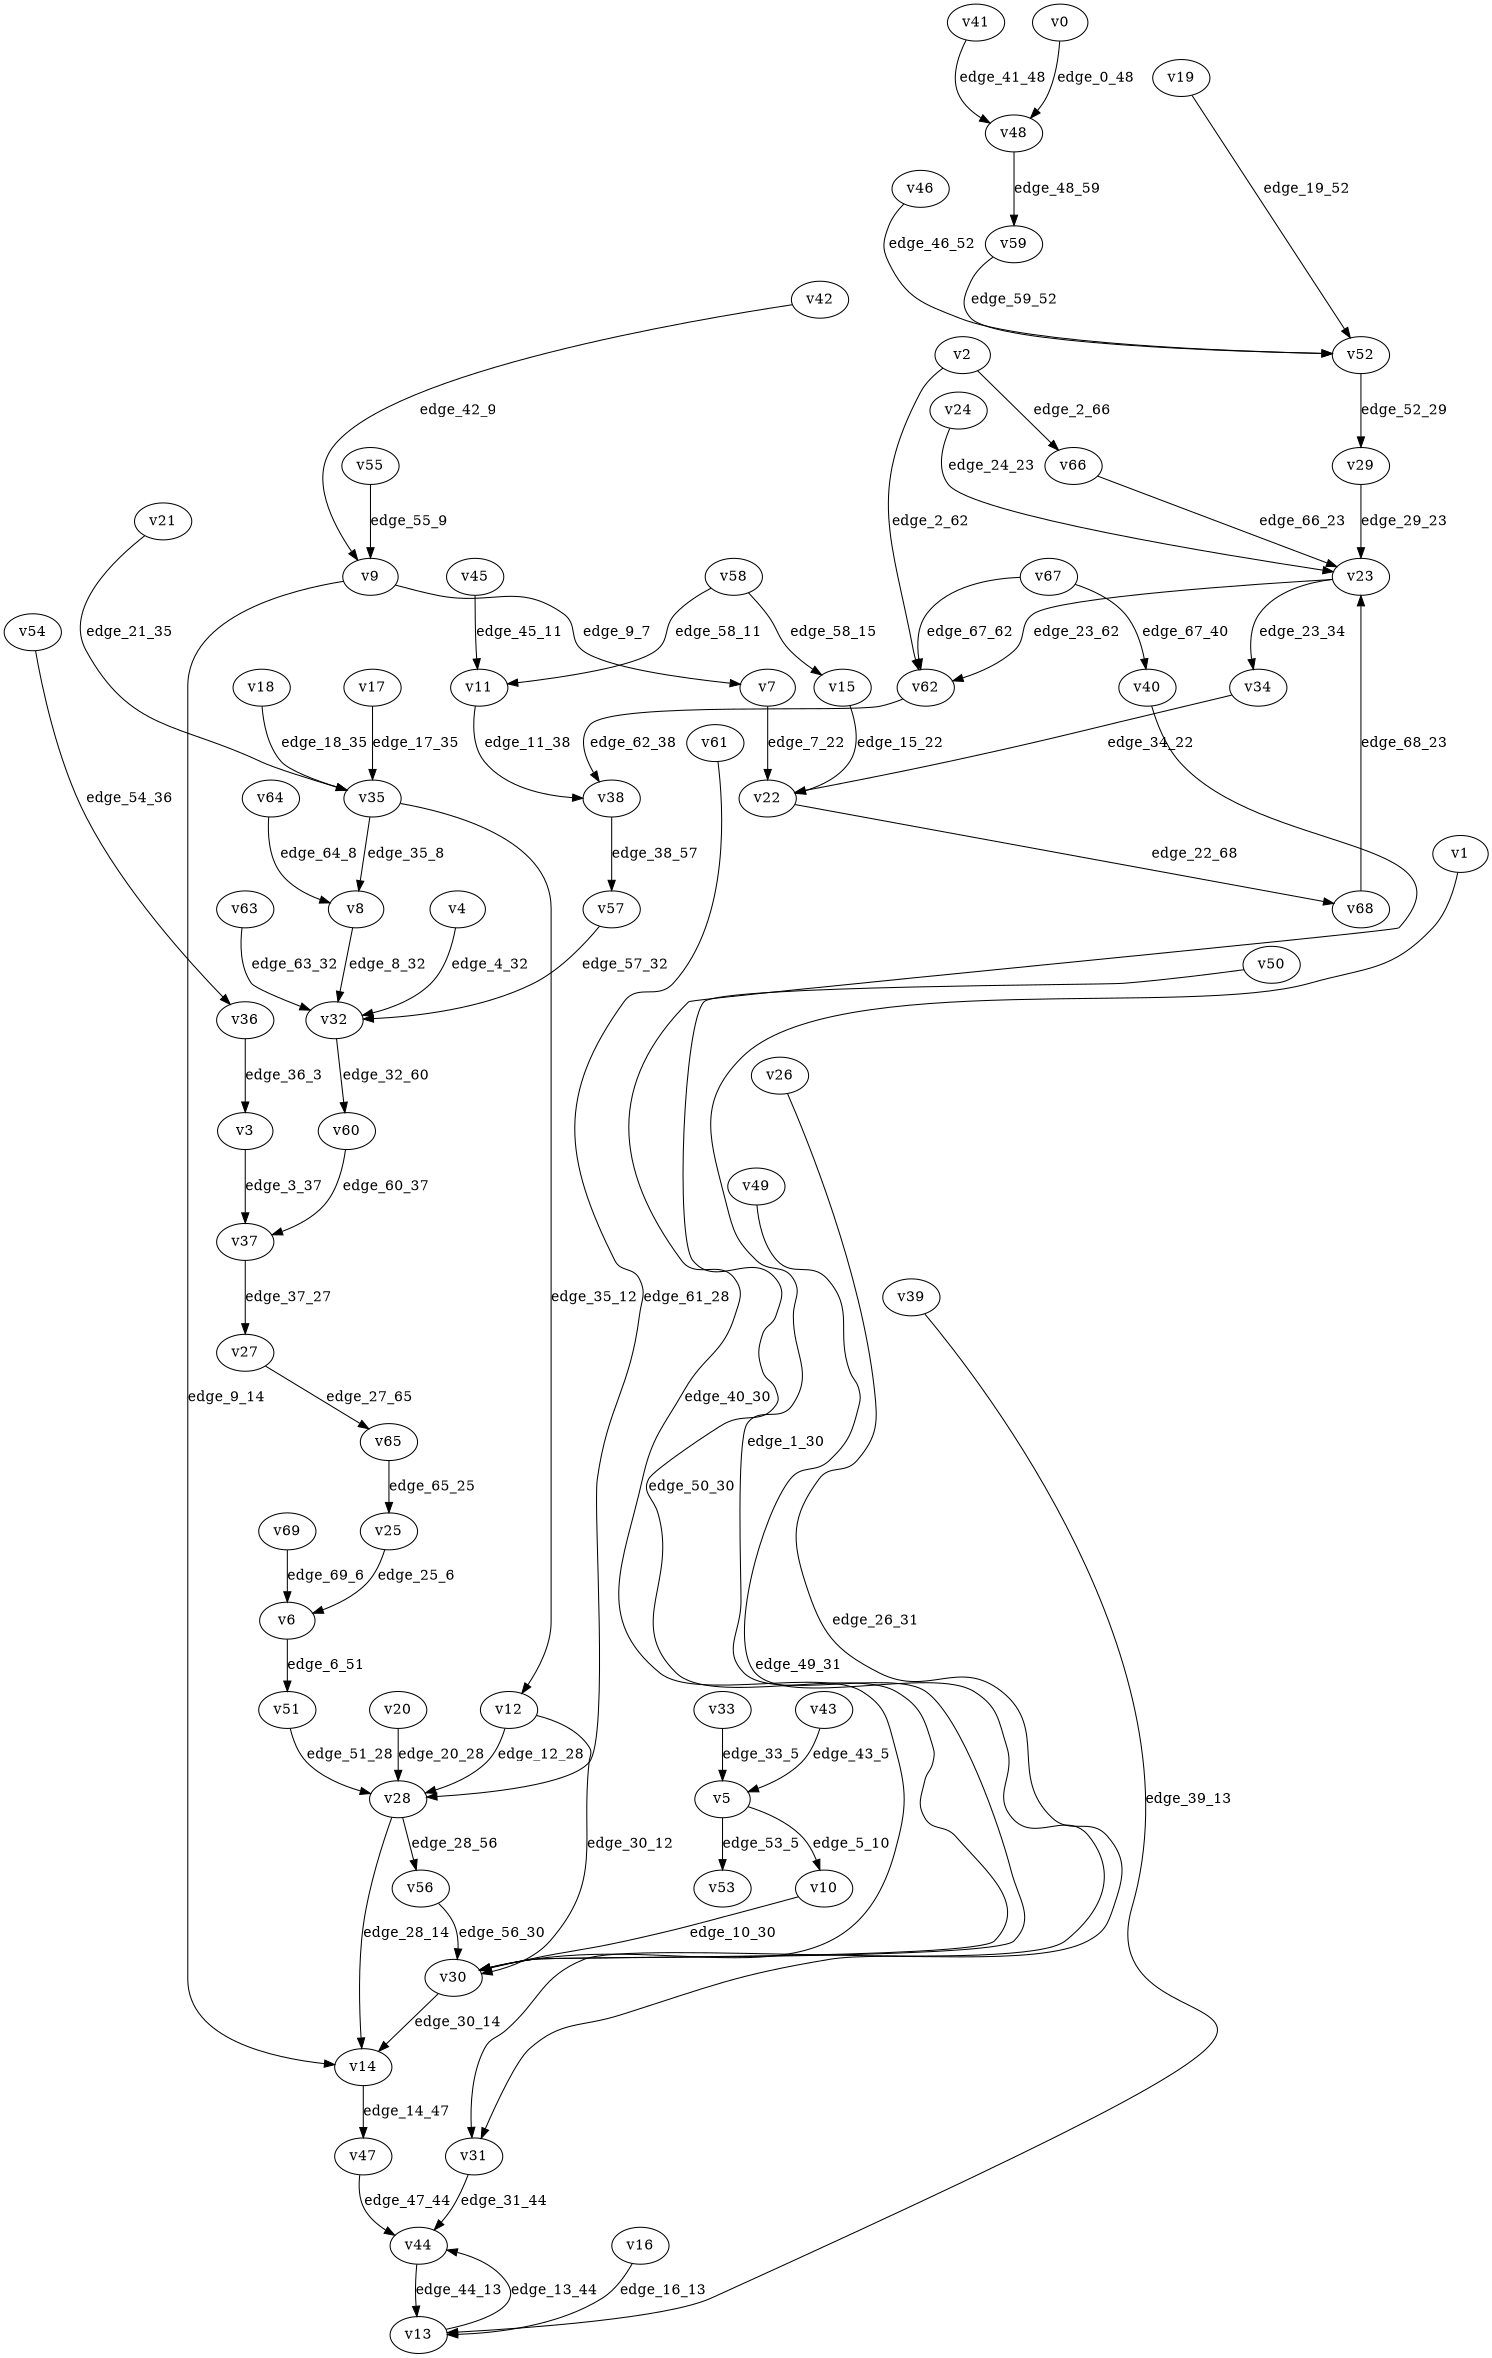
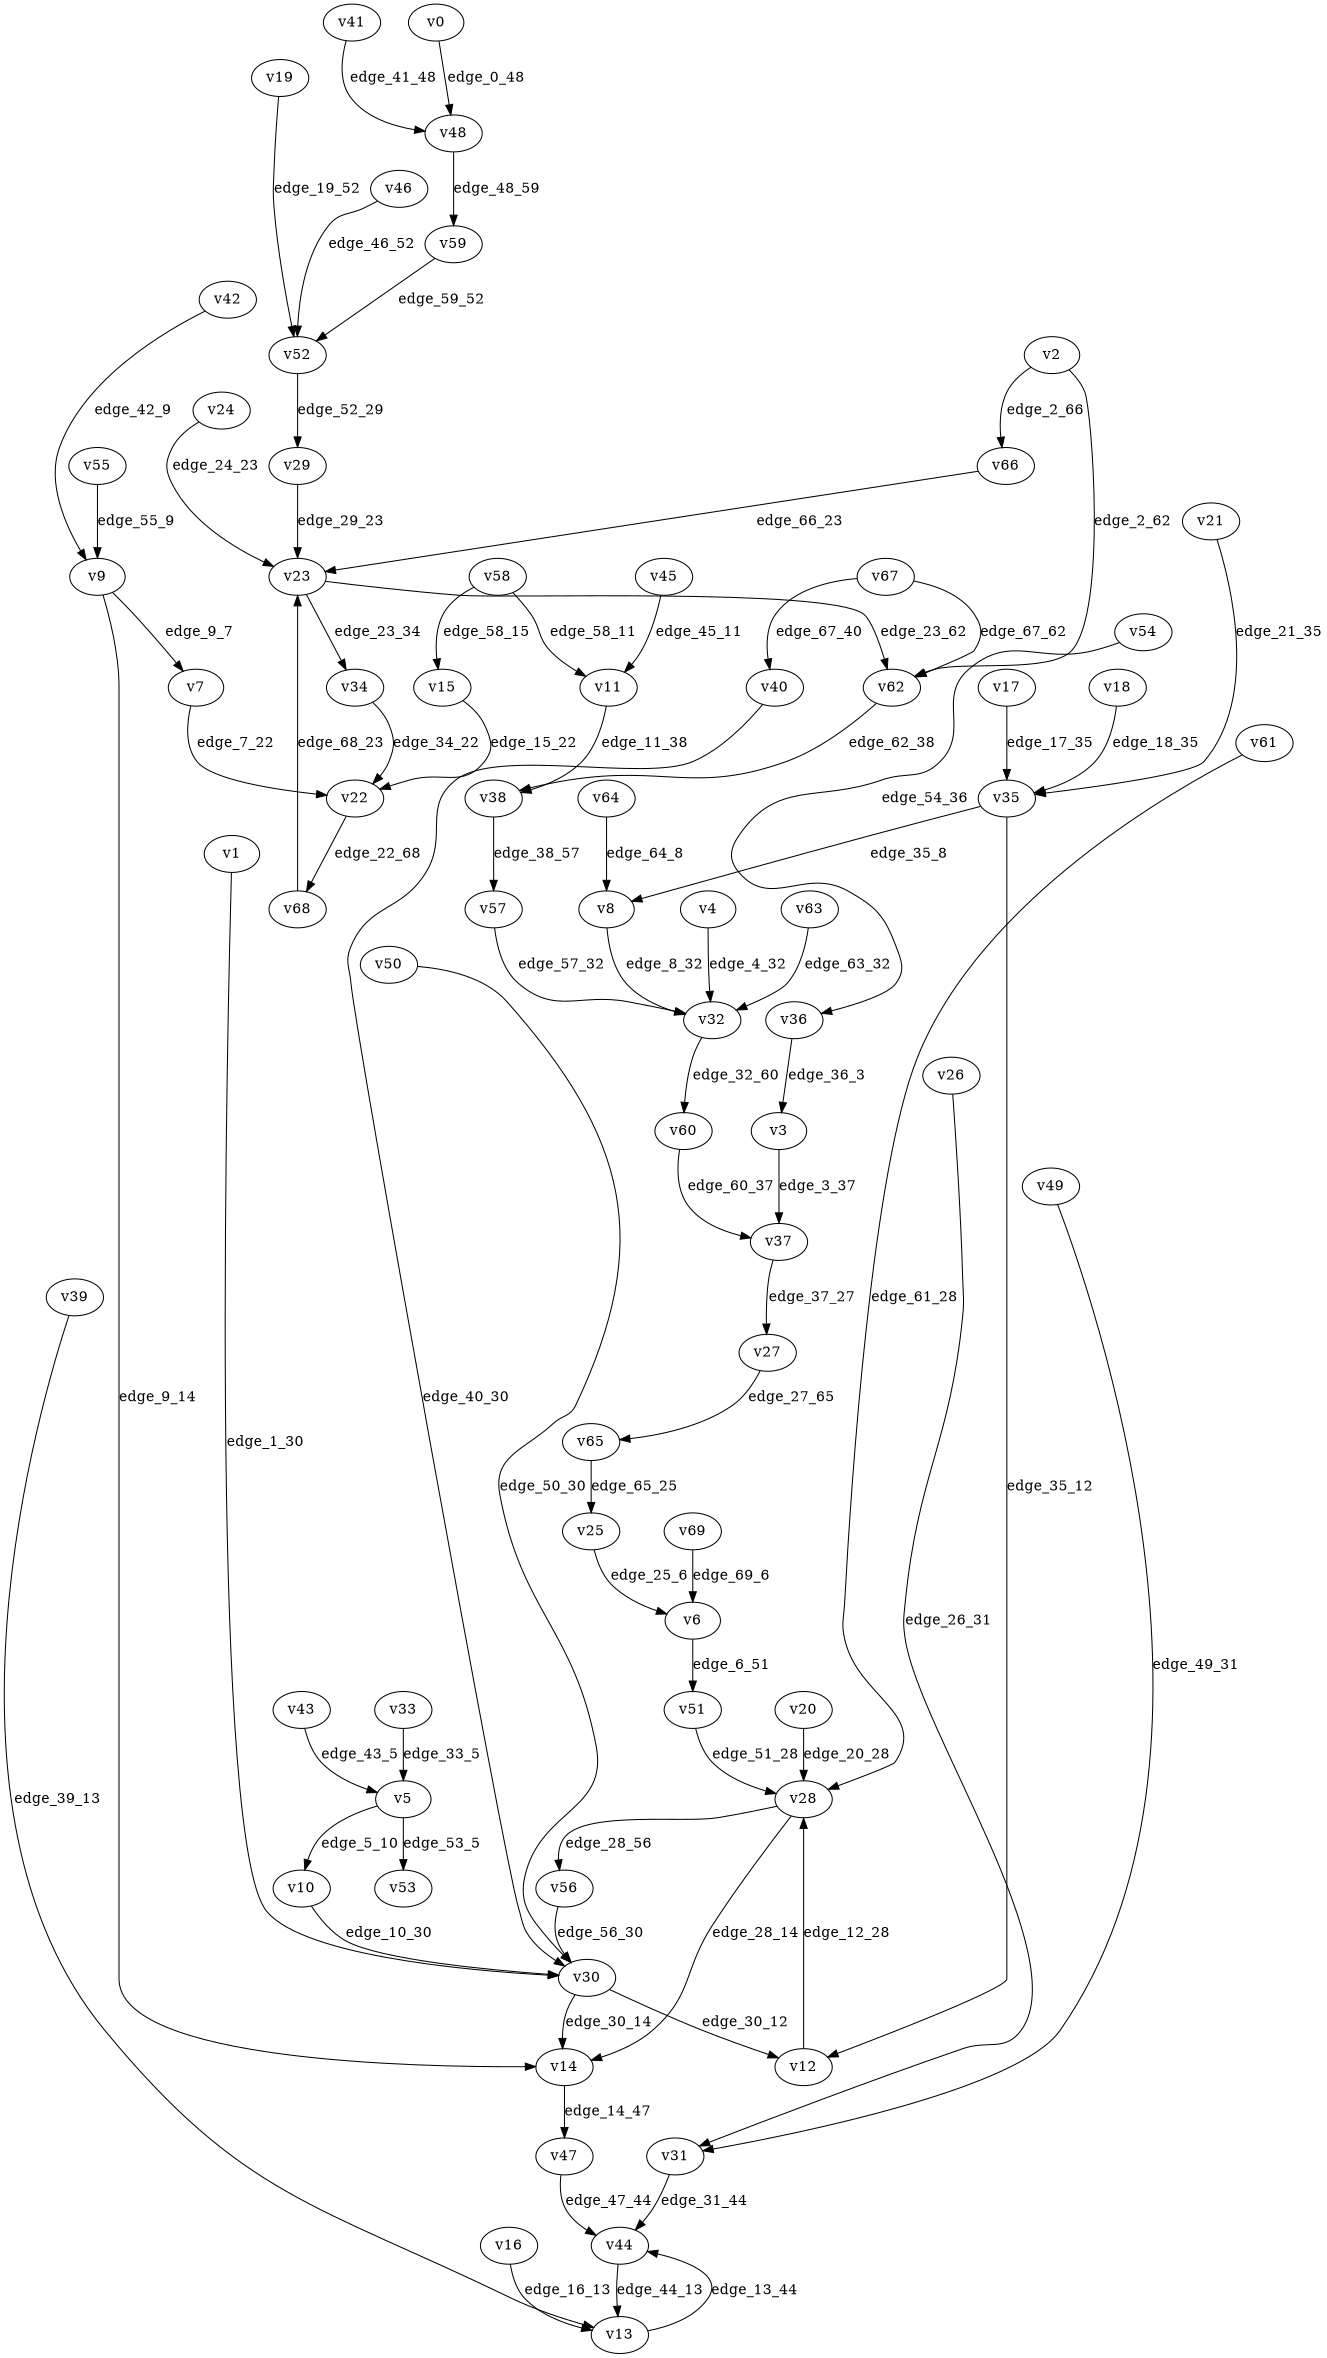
  digraph {
    node [player=1]
    v0 [player=0]
    v48 [player=-1]
    v59
    v30 [player=-1]
    v1
    v14
    v12 [player=0]
    v2 [player=-1]
    v62 [player=0]
    v66
    v38 [player=-1]
    v23 [player=-1]
    v37 [player=-1]
    v3
    v27 [player=0]
    v32 [player=-1]
    v4
    v60
    v5 [player=-1]
    v10 [player=0]
    v53 [player=0]
    v6 [player=-1]
    v51
    v28 [player=-1]
    v7 [player=0]
    v22 [player=-1]
    v68
    v8
    v9 [player=-1]
    v47 [player=-1]
    v11 [player=0]
    v57 [player=0]
    v56 [player=0]
    v13 [player=-1]
    v44 [player=0]
    v15 [player=0]
    v16
    v17 [player=0]
    v35 [player=-1]
    v18
    v19 [player=0]
    v52 [player=-1]
    v29 [player=0]
    v20
    v21
    v34
    v24 [player=0]
    v25
    v26 [player=0]
    v31 [player=-1]
    v65 [player=-1]
    v33
    v36 [player=-1]
    v39
    v40
    v41
    v42
    v43
    v45 [player=-1]
    v46 [player=0]
    v49
    v50 [player=0]
    v54 [player=0]
    v55
    v58 [player=-1]
    v61 [player=0]
    v63 [player=0]
    v64 [player=-1]
    v67 [player=-1]
    v69 [player=0]
    v0 -> v48 [discount=0.773697 label=edge_0_48 weight=0.523646]
    v48 -> v59 [label=edge_48_59 probability=1.000000]
    v59 -> v52 [discount=0.378669 label=edge_59_52 weight=-0.927260]
    v30 -> v14 [label=edge_30_14 probability=0.631848]
-   v12 -> v30 [label=edge_30_12 probability=0.368152]
+   v30 -> v12 [label=edge_30_12 probability=0.368152]
    v1 -> v30 [discount=0.103897 label=edge_1_30 weight=-6.495774]
    v14 -> v47 [discount=0.587542 label=edge_14_47 weight=6.574623]
    v12 -> v28 [discount=0.731206 label=edge_12_28 weight=5.306700]
    v2 -> v62 [label=edge_2_62 probability=0.623093]
    v2 -> v66 [label=edge_2_66 probability=0.376907]
    v62 -> v38 [discount=0.782422 label=edge_62_38 weight=-6.226776]
    v66 -> v23 [discount=0.696045 label=edge_66_23 weight=-2.546515]
    v38 -> v57 [label=edge_38_57 probability=1.000000]
    v23 -> v62 [label=edge_23_62 probability=0.461275]
    v23 -> v34 [label=edge_23_34 probability=0.538725]
    v37 -> v27 [label=edge_37_27 probability=1.000000]
    v3 -> v37 [discount=0.883820 label=edge_3_37 weight=5.479006]
    v27 -> v65 [discount=0.646425 label=edge_27_65 weight=-7.892637]
    v32 -> v60 [label=edge_32_60 probability=1.000000]
    v4 -> v32 [discount=0.248644 label=edge_4_32 weight=3.385302]
    v60 -> v37 [discount=0.842216 label=edge_60_37 weight=-0.797484]
    v5 -> v10 [label=edge_5_10 probability=1.000000]
    v5 -> v53 [discount=0.777838 label=edge_53_5 weight=3.563220]
    v10 -> v30 [discount=0.290929 label=edge_10_30 weight=-3.780741]
    v6 -> v51 [label=edge_6_51 probability=1.000000]
    v51 -> v28 [discount=0.897766 label=edge_51_28 weight=4.076163]
    v28 -> v14 [label=edge_28_14 probability=0.403516]
    v28 -> v56 [label=edge_28_56 probability=0.596484]
    v7 -> v22 [discount=0.187271 label=edge_7_22 weight=8.308586]
    v22 -> v68 [label=edge_22_68 probability=1.000000]
    v68 -> v23 [discount=0.374442 label=edge_68_23 weight=8.488421]
    v8 -> v32 [discount=0.387161 label=edge_8_32 weight=2.147030]
    v9 -> v14 [label=edge_9_14 probability=0.380589]
    v9 -> v7 [label=edge_9_7 probability=0.619411]
    v47 -> v44 [label=edge_47_44 probability=1.000000]
    v11 -> v38 [discount=0.818025 label=edge_11_38 weight=-7.246565]
    v57 -> v32 [discount=0.477401 label=edge_57_32 weight=-7.716190]
    v56 -> v30 [discount=0.448483 label=edge_56_30 weight=-6.248027]
    v13 -> v44 [label=edge_13_44 probability=1.000000]
    v44 -> v13 [discount=0.581599 label=edge_44_13 weight=8.161461]
    v15 -> v22 [discount=0.514327 label=edge_15_22 weight=-2.340065]
    v16 -> v13 [discount=0.861971 label=edge_16_13 weight=2.305012]
    v17 -> v35 [discount=0.734474 label=edge_17_35 weight=7.486650]
    v35 -> v12 [label=edge_35_12 probability=0.561653]
    v35 -> v8 [label=edge_35_8 probability=0.438347]
    v18 -> v35 [discount=0.257710 label=edge_18_35 weight=1.075997]
    v19 -> v52 [discount=0.824120 label=edge_19_52 weight=-0.198440]
    v52 -> v29 [label=edge_52_29 probability=1.000000]
    v29 -> v23 [discount=0.560218 label=edge_29_23 weight=7.070560]
    v20 -> v28 [discount=0.537388 label=edge_20_28 weight=9.689701]
    v21 -> v35 [discount=0.575753 label=edge_21_35 weight=-4.452617]
    v34 -> v22 [discount=0.513375 label=edge_34_22 weight=-1.593634]
    v24 -> v23 [discount=0.643378 label=edge_24_23 weight=-5.660201]
    v25 -> v6 [discount=0.741259 label=edge_25_6 weight=2.146921]
    v26 -> v31 [discount=0.492448 label=edge_26_31 weight=-5.555029]
    v31 -> v44 [label=edge_31_44 probability=1.000000]
    v65 -> v25 [label=edge_65_25 probability=1.000000]
    v33 -> v5 [discount=0.492716 label=edge_33_5 weight=5.825367]
    v36 -> v3 [label=edge_36_3 probability=1.000000]
    v39 -> v13 [discount=0.123184 label=edge_39_13 weight=-0.100839]
    v40 -> v30 [discount=0.733488 label=edge_40_30 weight=-1.553604]
    v41 -> v48 [discount=0.877257 label=edge_41_48 weight=-2.334875]
    v42 -> v9 [discount=0.808288 label=edge_42_9 weight=-0.250138]
    v43 -> v5 [discount=0.894926 label=edge_43_5 weight=4.072788]
    v45 -> v11 [label=edge_45_11 probability=1.000000]
    v46 -> v52 [discount=0.445480 label=edge_46_52 weight=-5.700780]
    v49 -> v31 [discount=0.414880 label=edge_49_31 weight=-8.353614]
    v50 -> v30 [discount=0.499756 label=edge_50_30 weight=-0.360344]
    v54 -> v36 [discount=0.767450 label=edge_54_36 weight=-6.952762]
    v55 -> v9 [discount=0.578175 label=edge_55_9 weight=8.232292]
    v58 -> v11 [label=edge_58_11 probability=0.604931]
    v58 -> v15 [label=edge_58_15 probability=0.395069]
    v61 -> v28 [discount=0.146862 label=edge_61_28 weight=-4.315584]
    v63 -> v32 [discount=0.586744 label=edge_63_32 weight=6.538103]
    v64 -> v8 [label=edge_64_8 probability=1.000000]
    v67 -> v62 [label=edge_67_62 probability=0.639126]
    v67 -> v40 [label=edge_67_40 probability=0.360874]
    v69 -> v6 [discount=0.633633 label=edge_69_6 weight=6.466613]
  }
